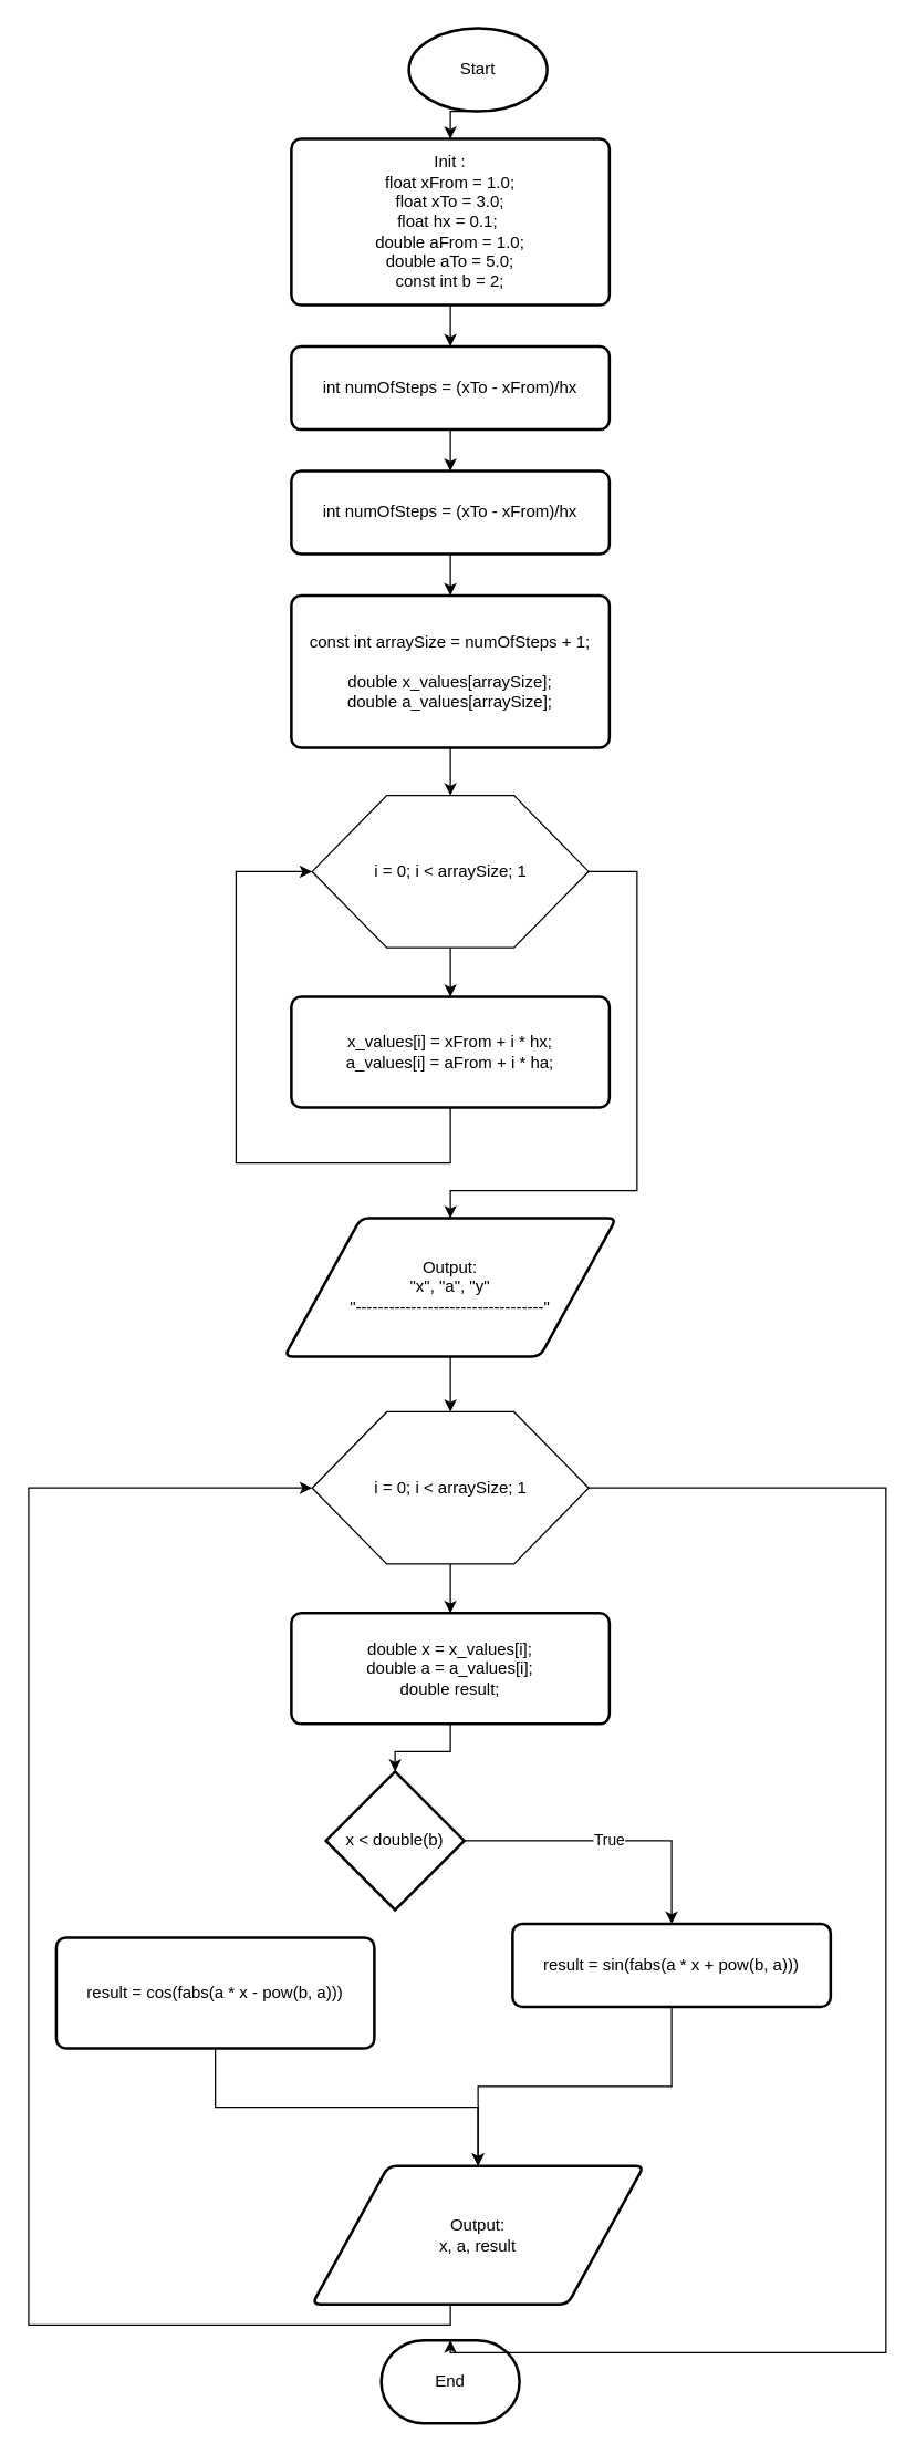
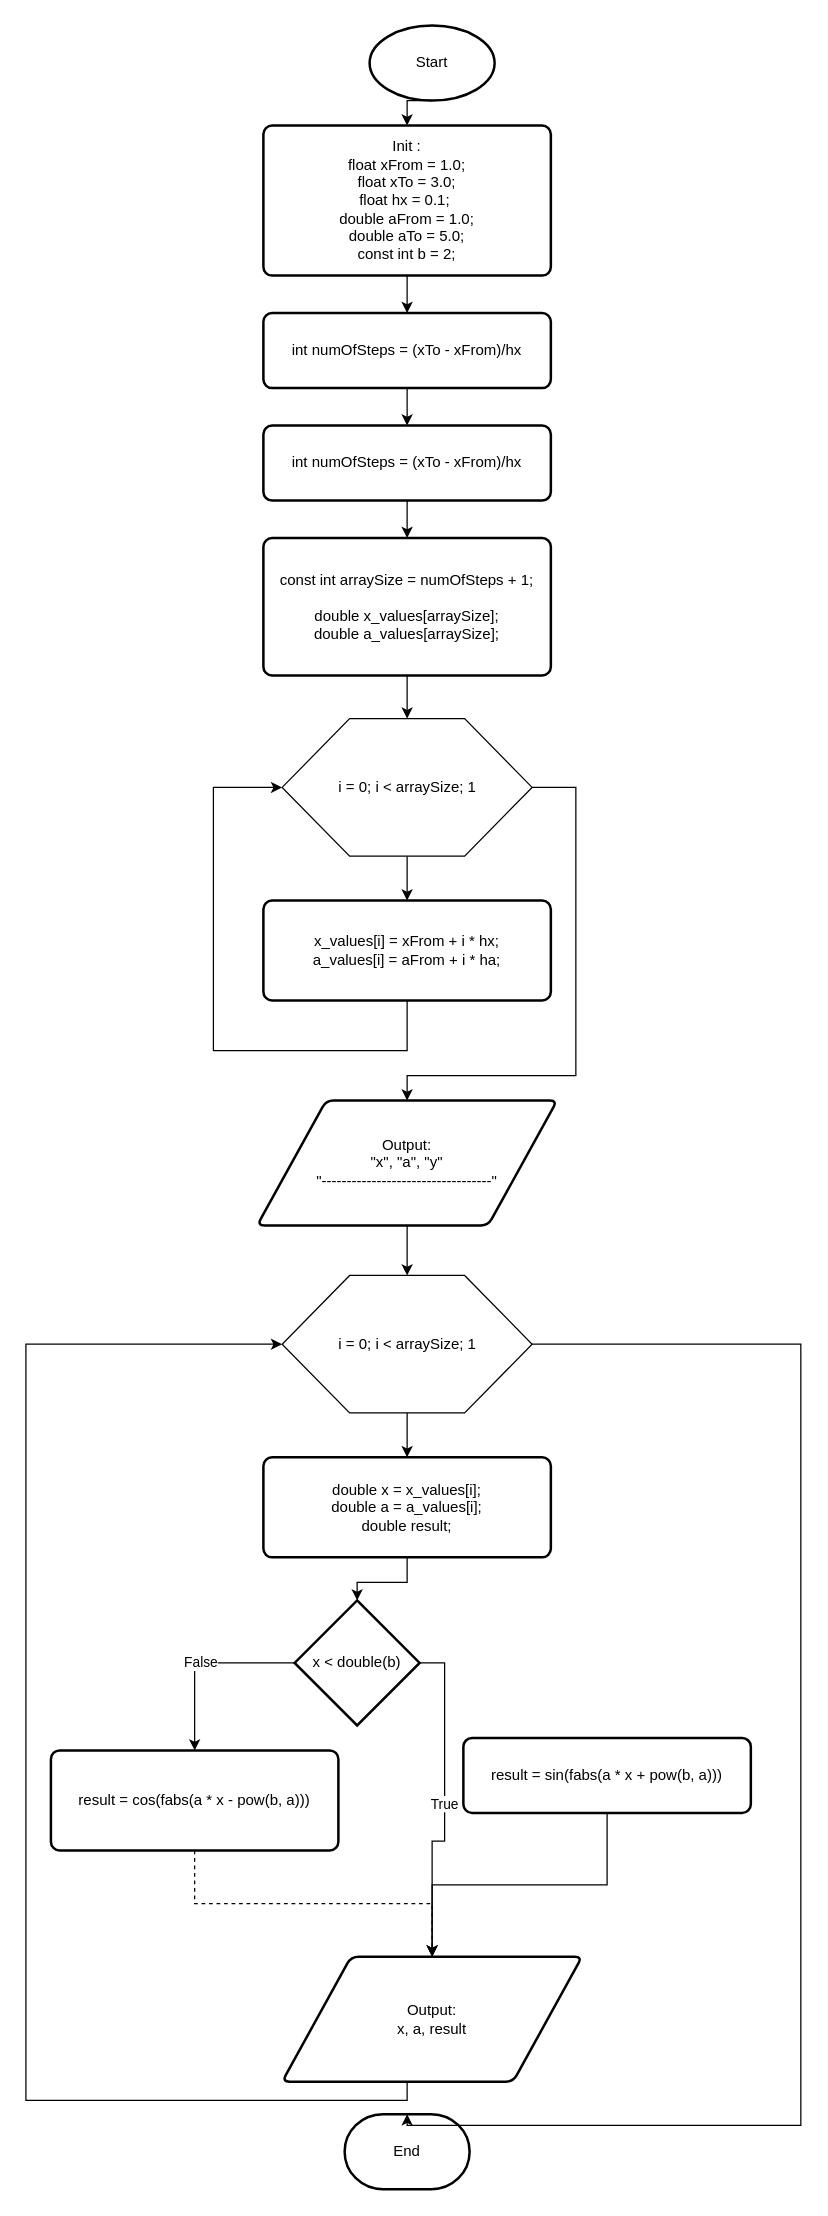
  <mxCell id="0" />
  <mxCell id="1" parent="0" />
  <mxCell id="2" style="edgeStyle=orthogonalEdgeStyle;rounded=0;orthogonalLoop=1;jettySize=auto;html=1;exitX=0.5;exitY=1;exitDx=0;exitDy=0;exitPerimeter=0;entryX=0.5;entryY=0;entryDx=0;entryDy=0;" edge="1" parent="1" source="3" target="5"><mxGeometry relative="1" as="geometry" /></mxCell>
  <mxCell id="3" value="Start" style="strokeWidth=2;html=1;shape=mxgraph.flowchart.start_1;whiteSpace=wrap;" vertex="1" parent="1"><mxGeometry x="295" y="20" width="100" height="60" as="geometry" /></mxCell>
  <mxCell id="4" value="" style="edgeStyle=orthogonalEdgeStyle;rounded=0;orthogonalLoop=1;jettySize=auto;html=1;" edge="1" parent="1" source="5" target="7"><mxGeometry relative="1" as="geometry" /></mxCell>
  <mxCell id="5" value="&lt;div&gt;Init :&lt;br&gt;&lt;/div&gt;&lt;div&gt;float xFrom = 1.0;&lt;/div&gt;&lt;div&gt;float xTo = 3.0;&lt;/div&gt;&lt;div&gt;float hx = 0.1;&amp;nbsp;&lt;br&gt;&lt;div&gt;double aFrom = 1.0;&lt;/div&gt;&lt;div&gt;double aTo = 5.0;&lt;br&gt;const int b = 2;&lt;br&gt;&lt;/div&gt;&lt;/div&gt;" style="rounded=1;whiteSpace=wrap;html=1;absoluteArcSize=1;arcSize=14;strokeWidth=2;" vertex="1" parent="1"><mxGeometry x="210" y="100" width="230" height="120" as="geometry" /></mxCell>
  <mxCell id="6" value="" style="edgeStyle=orthogonalEdgeStyle;rounded=0;orthogonalLoop=1;jettySize=auto;html=1;" edge="1" parent="1" source="7" target="9"><mxGeometry relative="1" as="geometry" /></mxCell>
  <mxCell id="7" value="int numOfSteps = (xTo - xFrom)/hx" style="rounded=1;whiteSpace=wrap;html=1;absoluteArcSize=1;arcSize=14;strokeWidth=2;" vertex="1" parent="1"><mxGeometry x="210" y="250" width="230" height="60" as="geometry" /></mxCell>
  <mxCell id="8" value="" style="edgeStyle=orthogonalEdgeStyle;rounded=0;orthogonalLoop=1;jettySize=auto;html=1;" edge="1" parent="1" source="9" target="11"><mxGeometry relative="1" as="geometry" /></mxCell>
  <mxCell id="9" value="int numOfSteps = (xTo - xFrom)/hx" style="rounded=1;whiteSpace=wrap;html=1;absoluteArcSize=1;arcSize=14;strokeWidth=2;" vertex="1" parent="1"><mxGeometry x="210" y="340" width="230" height="60" as="geometry" /></mxCell>
  <mxCell id="10" style="edgeStyle=orthogonalEdgeStyle;rounded=0;orthogonalLoop=1;jettySize=auto;html=1;exitX=0.5;exitY=1;exitDx=0;exitDy=0;entryX=0.5;entryY=0;entryDx=0;entryDy=0;" edge="1" parent="1" source="11" target="14"><mxGeometry relative="1" as="geometry" /></mxCell>
  <mxCell id="11" value="&lt;div&gt;const int arraySize = numOfSteps + 1;&lt;/div&gt;&lt;div&gt;&lt;br&gt;&lt;/div&gt;&lt;div&gt;double x_values[arraySize];&lt;/div&gt;&lt;div&gt;double a_values[arraySize];&lt;/div&gt;" style="rounded=1;whiteSpace=wrap;html=1;absoluteArcSize=1;arcSize=14;strokeWidth=2;" vertex="1" parent="1"><mxGeometry x="210" y="430" width="230" height="110" as="geometry" /></mxCell>
  <mxCell id="12" style="edgeStyle=orthogonalEdgeStyle;rounded=0;orthogonalLoop=1;jettySize=auto;html=1;exitX=0.5;exitY=1;exitDx=0;exitDy=0;entryX=0.5;entryY=0;entryDx=0;entryDy=0;" edge="1" parent="1" source="14" target="16"><mxGeometry relative="1" as="geometry" /></mxCell>
  <mxCell id="13" style="edgeStyle=orthogonalEdgeStyle;rounded=0;orthogonalLoop=1;jettySize=auto;html=1;exitX=1;exitY=0.5;exitDx=0;exitDy=0;entryX=0.5;entryY=0;entryDx=0;entryDy=0;" edge="1" parent="1" source="14" target="18"><mxGeometry relative="1" as="geometry"><Array as="points"><mxPoint x="460" y="630" /><mxPoint x="460" y="860" /><mxPoint x="325" y="860" /></Array></mxGeometry></mxCell>
  <mxCell id="14" value="i = 0; i &amp;lt; arraySize; 1" style="verticalLabelPosition=middle;verticalAlign=middle;html=1;shape=hexagon;perimeter=hexagonPerimeter2;arcSize=6;size=0.27;labelPosition=center;align=center;" vertex="1" parent="1"><mxGeometry x="225" y="574.5" width="200" height="110" as="geometry" /></mxCell>
  <mxCell id="15" style="edgeStyle=orthogonalEdgeStyle;rounded=0;orthogonalLoop=1;jettySize=auto;html=1;entryX=0;entryY=0.5;entryDx=0;entryDy=0;" edge="1" parent="1" source="16" target="14"><mxGeometry relative="1" as="geometry"><Array as="points"><mxPoint x="325" y="840" /><mxPoint x="170" y="840" /><mxPoint x="170" y="630" /></Array></mxGeometry></mxCell>
  <mxCell id="16" value="&lt;div&gt;x_values[i] = xFrom + i * hx;&lt;/div&gt;&lt;div&gt;a_values[i] = aFrom + i * ha;&lt;/div&gt;" style="rounded=1;whiteSpace=wrap;html=1;absoluteArcSize=1;arcSize=14;strokeWidth=2;" vertex="1" parent="1"><mxGeometry x="210" y="720" width="230" height="80" as="geometry" /></mxCell>
  <mxCell id="17" style="edgeStyle=orthogonalEdgeStyle;rounded=0;orthogonalLoop=1;jettySize=auto;html=1;exitX=0.5;exitY=1;exitDx=0;exitDy=0;entryX=0.5;entryY=0;entryDx=0;entryDy=0;" edge="1" parent="1" source="18" target="20"><mxGeometry relative="1" as="geometry" /></mxCell>
  <mxCell id="18" value="Output:&lt;br&gt;&quot;x&quot;, &quot;a&quot;, &quot;y&quot;&lt;br&gt;&quot;----------------------------------&quot;" style="shape=parallelogram;html=1;strokeWidth=2;perimeter=parallelogramPerimeter;whiteSpace=wrap;rounded=1;arcSize=12;size=0.23;" vertex="1" parent="1"><mxGeometry x="205" y="880" width="240" height="100" as="geometry" /></mxCell>
  <mxCell id="19" style="edgeStyle=orthogonalEdgeStyle;rounded=0;orthogonalLoop=1;jettySize=auto;html=1;exitX=0.5;exitY=1;exitDx=0;exitDy=0;entryX=0.5;entryY=0;entryDx=0;entryDy=0;" edge="1" parent="1" source="20" target="21"><mxGeometry relative="1" as="geometry" /></mxCell>
  <mxCell id="20" value="i = 0; i &amp;lt; arraySize; 1" style="verticalLabelPosition=middle;verticalAlign=middle;html=1;shape=hexagon;perimeter=hexagonPerimeter2;arcSize=6;size=0.27;labelPosition=center;align=center;" vertex="1" parent="1"><mxGeometry x="225" y="1020" width="200" height="110" as="geometry" /></mxCell>
  <mxCell id="21" value="&lt;div&gt;double x = x_values[i];&lt;/div&gt;&lt;div&gt;double a = a_values[i];&lt;/div&gt;&lt;div&gt;double result;&lt;/div&gt;" style="rounded=1;whiteSpace=wrap;html=1;absoluteArcSize=1;arcSize=14;strokeWidth=2;" vertex="1" parent="1"><mxGeometry x="210" y="1165.5" width="230" height="80" as="geometry" /></mxCell>
- <mxCell id="23" value="True" style="edgeStyle=orthogonalEdgeStyle;rounded=0;orthogonalLoop=1;jettySize=auto;html=1;exitX=1;exitY=0.5;exitDx=0;exitDy=0;exitPerimeter=0;entryX=0.5;entryY=0;entryDx=0;entryDy=0;" edge="1" parent="1" source="24" target="27"><mxGeometry relative="1" as="geometry" /></mxCell>
+ <mxCell id="22" value="False" style="edgeStyle=orthogonalEdgeStyle;rounded=0;orthogonalLoop=1;jettySize=auto;html=1;exitX=0;exitY=0.5;exitDx=0;exitDy=0;exitPerimeter=0;entryX=0.5;entryY=0;entryDx=0;entryDy=0;" edge="1" parent="1" source="24" target="29"><mxGeometry relative="1" as="geometry" /></mxCell>
+ <mxCell id="23" value="True" style="edgeStyle=orthogonalEdgeStyle;rounded=0;orthogonalLoop=1;jettySize=auto;html=1;exitX=1;exitY=0.5;exitDx=0;exitDy=0;exitPerimeter=0;" edge="1" parent="1" source="24" target="31"><mxGeometry relative="1" as="geometry" /></mxCell>
  <mxCell id="24" value="x &amp;lt; double(b)" style="strokeWidth=2;html=1;shape=mxgraph.flowchart.decision;whiteSpace=wrap;" vertex="1" parent="1"><mxGeometry x="235" y="1280" width="100" height="100" as="geometry" /></mxCell>
  <mxCell id="25" style="edgeStyle=orthogonalEdgeStyle;rounded=0;orthogonalLoop=1;jettySize=auto;html=1;exitX=0.5;exitY=1;exitDx=0;exitDy=0;entryX=0.5;entryY=0;entryDx=0;entryDy=0;entryPerimeter=0;" edge="1" parent="1" source="21" target="24"><mxGeometry relative="1" as="geometry" /></mxCell>
  <mxCell id="26" style="edgeStyle=orthogonalEdgeStyle;rounded=0;orthogonalLoop=1;jettySize=auto;html=1;exitX=0.5;exitY=1;exitDx=0;exitDy=0;entryX=0.5;entryY=0;entryDx=0;entryDy=0;" edge="1" parent="1" source="27" target="31"><mxGeometry relative="1" as="geometry" /></mxCell>
  <mxCell id="27" value="result = sin(fabs(a * x + pow(b, a)))" style="rounded=1;whiteSpace=wrap;html=1;absoluteArcSize=1;arcSize=14;strokeWidth=2;" vertex="1" parent="1"><mxGeometry x="370" y="1390" width="230" height="60" as="geometry" /></mxCell>
- <mxCell id="28" style="edgeStyle=orthogonalEdgeStyle;rounded=0;orthogonalLoop=1;jettySize=auto;html=1;exitX=0.5;exitY=1;exitDx=0;exitDy=0;entryX=0.5;entryY=0;entryDx=0;entryDy=0;" edge="1" parent="1" source="29" target="31"><mxGeometry relative="1" as="geometry" /></mxCell>
+ <mxCell id="28" style="edgeStyle=orthogonalEdgeStyle;rounded=0;orthogonalLoop=1;jettySize=auto;html=1;exitX=0.5;exitY=1;exitDx=0;exitDy=0;entryX=0.5;entryY=0;entryDx=0;entryDy=0;dashed=1;" edge="1" parent="1" source="29" target="31"><mxGeometry relative="1" as="geometry" /></mxCell>
  <mxCell id="29" value="result = cos(fabs(a * x - pow(b, a)))" style="rounded=1;whiteSpace=wrap;html=1;absoluteArcSize=1;arcSize=14;strokeWidth=2;" vertex="1" parent="1"><mxGeometry x="40" y="1400" width="230" height="80" as="geometry" /></mxCell>
  <mxCell id="30" style="edgeStyle=orthogonalEdgeStyle;rounded=0;orthogonalLoop=1;jettySize=auto;html=1;entryX=0;entryY=0.5;entryDx=0;entryDy=0;" edge="1" parent="1" source="31" target="20"><mxGeometry relative="1" as="geometry"><Array as="points"><mxPoint x="325" y="1680" /><mxPoint x="20" y="1680" /><mxPoint x="20" y="1075" /></Array></mxGeometry></mxCell>
  <mxCell id="31" value="Output:&lt;br&gt;x, a, result" style="shape=parallelogram;html=1;strokeWidth=2;perimeter=parallelogramPerimeter;whiteSpace=wrap;rounded=1;arcSize=12;size=0.23;" vertex="1" parent="1"><mxGeometry x="225" y="1565" width="240" height="100" as="geometry" /></mxCell>
  <mxCell id="32" value="End" style="strokeWidth=2;html=1;shape=mxgraph.flowchart.terminator;whiteSpace=wrap;" vertex="1" parent="1"><mxGeometry x="275" y="1691" width="100" height="60" as="geometry" /></mxCell>
  <mxCell id="33" style="edgeStyle=orthogonalEdgeStyle;rounded=0;orthogonalLoop=1;jettySize=auto;html=1;exitX=1;exitY=0.5;exitDx=0;exitDy=0;entryX=0.5;entryY=0;entryDx=0;entryDy=0;entryPerimeter=0;" edge="1" parent="1" source="20" target="32"><mxGeometry relative="1" as="geometry"><Array as="points"><mxPoint x="640" y="1075" /><mxPoint x="640" y="1700" /><mxPoint x="325" y="1700" /></Array></mxGeometry></mxCell>
